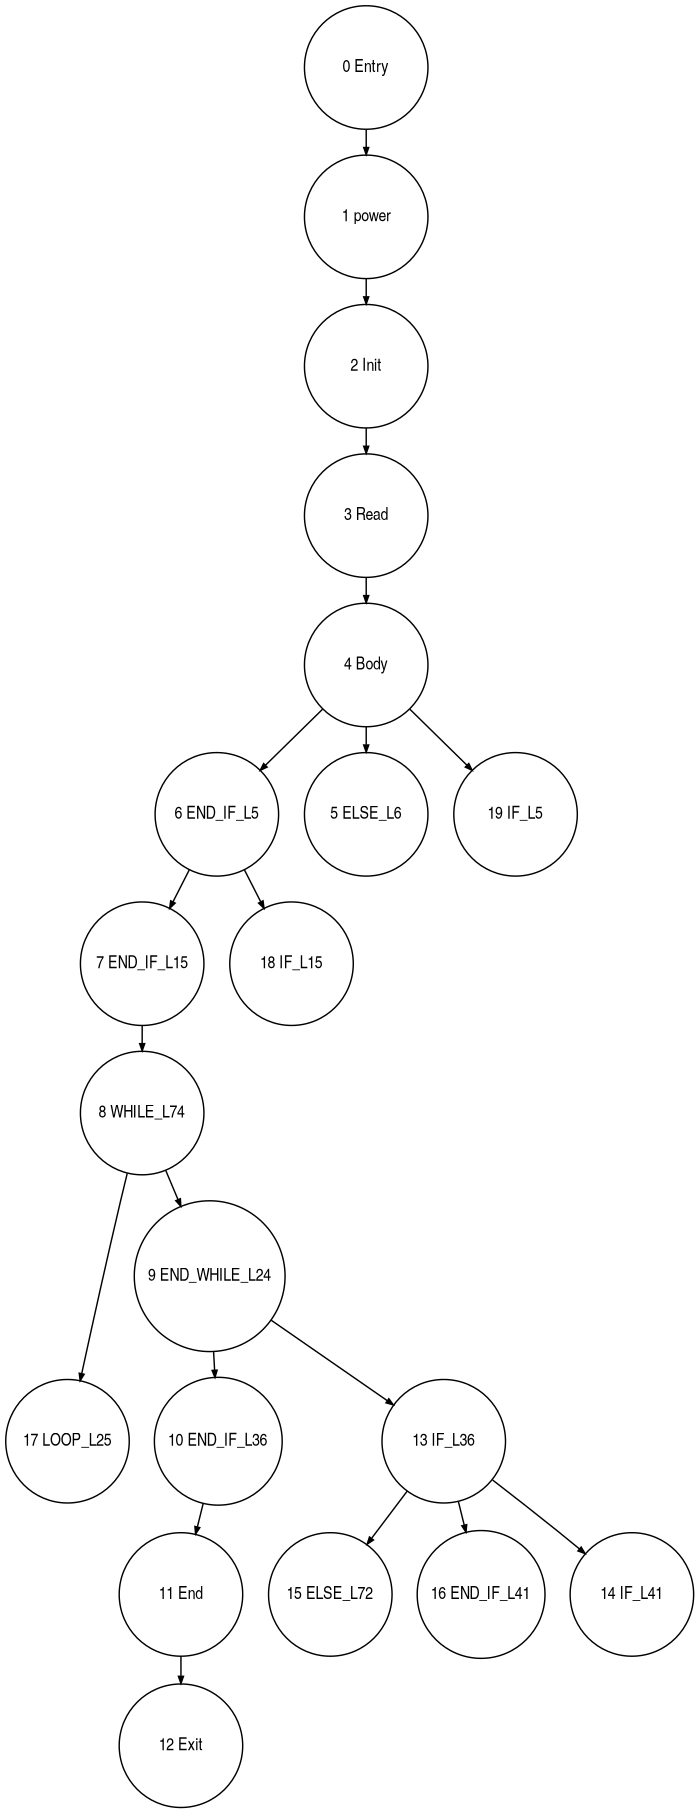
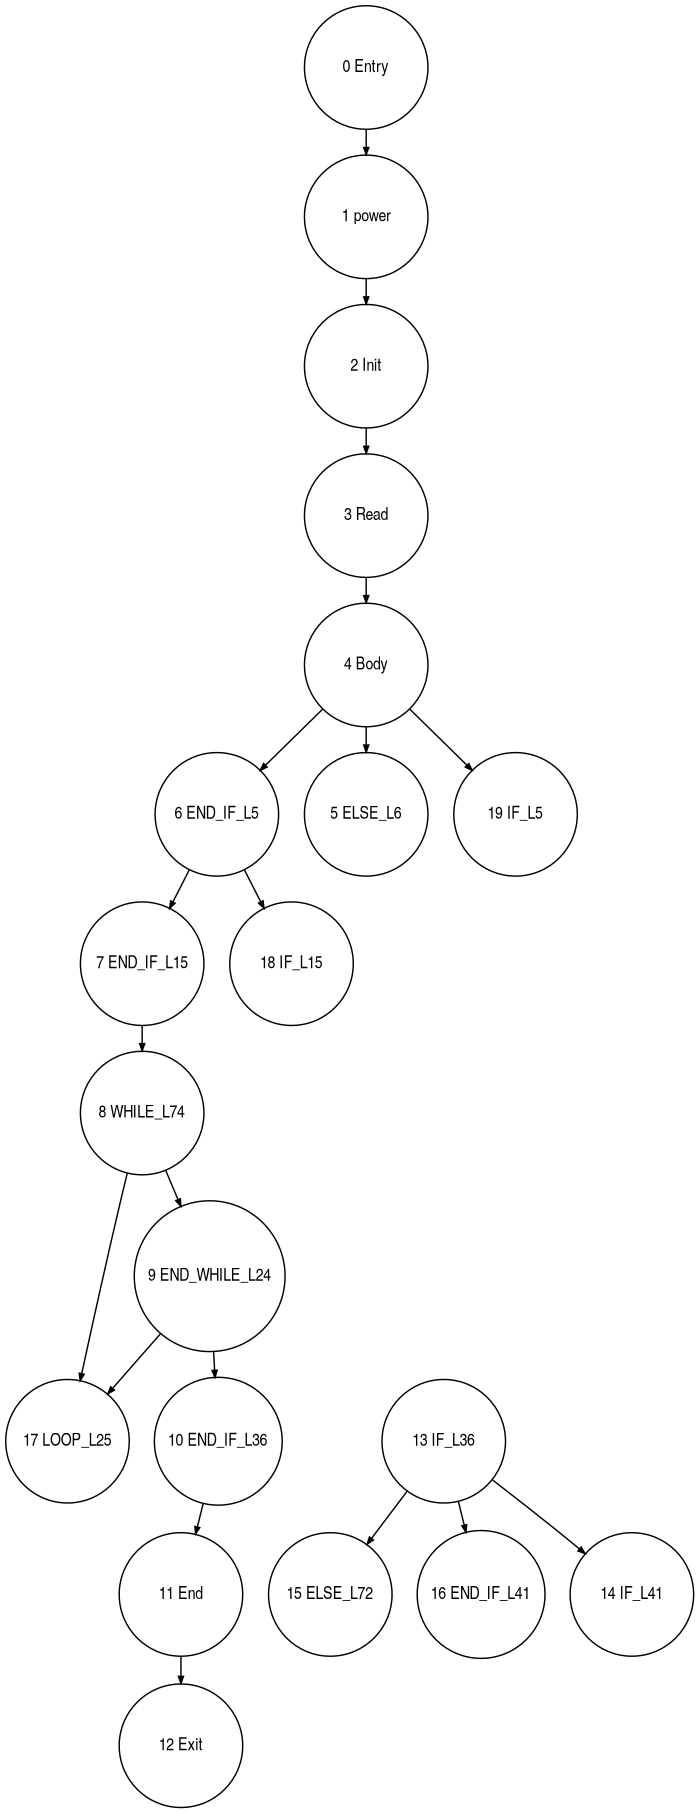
  digraph {
    ranksep=.25
    node [fontname=ArialNarrow fontsize=12 shape=circle]
    edge [arrowsize=.5]
    n1 [height=1.2 label="8 WHILE_L74"]
    "9 END_WHILE_L24" [height=1.2]
    "17 LOOP_L25" [height=1.2]
    "10 END_IF_L36" [height=1.2]
    "13 IF_L36" [height=1.2]
    "11 End" [height=1.2]
    n7 [height=1.2 label="15 ELSE_L72"]
    "16 END_IF_L41" [height=1.2]
    "14 IF_L41" [height=1.2]
    "12 Exit" [height=1.2]
    "7 END_IF_L15" [height=1.2]
    "3 Read" [height=1.2]
    "4 Body" [height=1.2]
    "6 END_IF_L5" [height=1.2]
    "5 ELSE_L6" [height=1.2]
    "19 IF_L5" [height=1.2]
    "18 IF_L15" [height=1.2]
    "0 Entry" [height=1.2]
    "1 power" [height=1.2]
    "2 Init" [height=1.2]
    n1 -> "9 END_WHILE_L24"
    n1 -> "17 LOOP_L25"
    "9 END_WHILE_L24" -> "10 END_IF_L36"
-   "9 END_WHILE_L24" -> "13 IF_L36"
+   "9 END_WHILE_L24" -> "17 LOOP_L25"
    "10 END_IF_L36" -> "11 End"
    "13 IF_L36" -> n7
    "13 IF_L36" -> "16 END_IF_L41"
    "13 IF_L36" -> "14 IF_L41"
    "11 End" -> "12 Exit"
    "7 END_IF_L15" -> n1
    "3 Read" -> "4 Body"
    "4 Body" -> "6 END_IF_L5"
    "4 Body" -> "5 ELSE_L6"
    "4 Body" -> "19 IF_L5"
    "6 END_IF_L5" -> "7 END_IF_L15"
    "6 END_IF_L5" -> "18 IF_L15"
    "0 Entry" -> "1 power"
    "1 power" -> "2 Init"
    "2 Init" -> "3 Read"
  }
